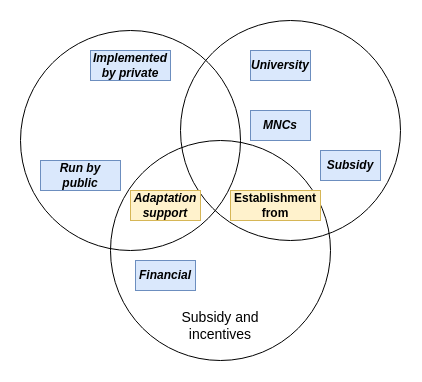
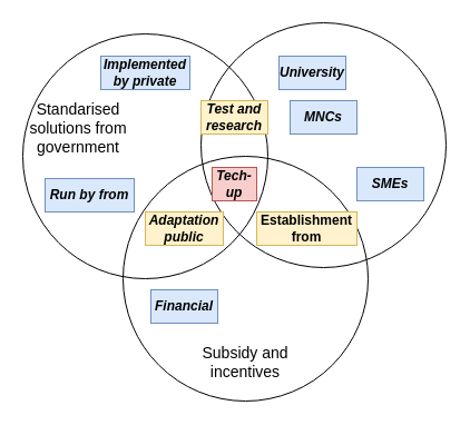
  <mxCell id="0" />
  <mxCell id="1" parent="0" />
  <mxCell id="2" value="" style="ellipse;whiteSpace=wrap;html=1;aspect=fixed;fillColor=none;" vertex="1" parent="1"><mxGeometry x="20" y="30" width="220" height="220" as="geometry" /></mxCell>
  <mxCell id="3" value="" style="ellipse;whiteSpace=wrap;html=1;aspect=fixed;fillColor=none;" vertex="1" parent="1"><mxGeometry x="110" y="140" width="220" height="220" as="geometry" /></mxCell>
  <mxCell id="4" value="" style="ellipse;whiteSpace=wrap;html=1;aspect=fixed;fillColor=none;" vertex="1" parent="1"><mxGeometry x="180" y="20" width="220" height="220" as="geometry" /></mxCell>
+ <mxCell id="5" value="&lt;b&gt;&lt;i&gt;Tech-&lt;/i&gt;&lt;/b&gt;&lt;div&gt;&lt;b&gt;&lt;i&gt;up&lt;/i&gt;&lt;/b&gt;&lt;/div&gt;" style="text;html=1;align=center;verticalAlign=middle;whiteSpace=wrap;rounded=0;fillColor=#f8cecc;strokeColor=#b85450;" vertex="1" parent="1"><mxGeometry x="190" y="150" width="40" height="30" as="geometry" /></mxCell>
+ <mxCell id="6" value="&lt;b&gt;&lt;i&gt;Test and research&lt;/i&gt;&lt;/b&gt;" style="text;html=1;align=center;verticalAlign=middle;whiteSpace=wrap;rounded=0;fillColor=#fff2cc;strokeColor=#d6b656;" vertex="1" parent="1"><mxGeometry x="180" y="90" width="60" height="30" as="geometry" /></mxCell>
+ <mxCell id="7" value="&lt;font style=&quot;font-size: 14px;&quot;&gt;Standarised solutions from government&lt;/font&gt;" style="text;html=1;align=center;verticalAlign=middle;whiteSpace=wrap;rounded=0;" vertex="1" parent="1"><mxGeometry x="20" y="100" width="100" height="30" as="geometry" /></mxCell>
  <mxCell id="8" value="&lt;font style=&quot;font-size: 14px;&quot;&gt;Subsidy and incentives&lt;/font&gt;" style="text;html=1;align=center;verticalAlign=middle;whiteSpace=wrap;rounded=0;" vertex="1" parent="1"><mxGeometry x="180" y="310" width="80" height="30" as="geometry" /></mxCell>
- <mxCell id="9" value="&lt;b&gt;&lt;i&gt;Adaptation support&lt;/i&gt;&lt;/b&gt;" style="text;html=1;align=center;verticalAlign=middle;whiteSpace=wrap;rounded=0;fillColor=#fff2cc;strokeColor=#d6b656;" vertex="1" parent="1"><mxGeometry x="130" y="190" width="70" height="30" as="geometry" /></mxCell>
+ <mxCell id="9" value="&lt;b&gt;&lt;i&gt;Adaptation public&lt;/i&gt;&lt;/b&gt;" style="text;html=1;align=center;verticalAlign=middle;whiteSpace=wrap;rounded=0;fillColor=#fff2cc;strokeColor=#d6b656;" vertex="1" parent="1"><mxGeometry x="130" y="190" width="70" height="30" as="geometry" /></mxCell>
  <mxCell id="10" value="&lt;b&gt;Establishment from&lt;br&gt;&lt;/b&gt;" style="text;html=1;align=center;verticalAlign=middle;whiteSpace=wrap;rounded=0;fillColor=#fff2cc;strokeColor=#d6b656;" vertex="1" parent="1"><mxGeometry x="230" y="190" width="90" height="30" as="geometry" /></mxCell>
  <mxCell id="11" value="&lt;b&gt;&lt;i&gt;University&lt;/i&gt;&lt;/b&gt;" style="text;html=1;align=center;verticalAlign=middle;whiteSpace=wrap;rounded=0;fillColor=#dae8fc;strokeColor=#6c8ebf;" vertex="1" parent="1"><mxGeometry x="250" y="50" width="60" height="30" as="geometry" /></mxCell>
- <mxCell id="12" value="&lt;b&gt;&lt;i&gt;Subsidy&lt;/i&gt;&lt;/b&gt;" style="text;html=1;align=center;verticalAlign=middle;whiteSpace=wrap;rounded=0;fillColor=#dae8fc;strokeColor=#6c8ebf;" vertex="1" parent="1"><mxGeometry x="320" y="150" width="60" height="30" as="geometry" /></mxCell>
- <mxCell id="13" value="&lt;b&gt;&lt;i&gt;MNCs&lt;/i&gt;&lt;/b&gt;" style="text;html=1;align=center;verticalAlign=middle;whiteSpace=wrap;rounded=0;fillColor=#dae8fc;strokeColor=#6c8ebf;" vertex="1" parent="1"><mxGeometry x="250" y="110" width="60" height="30" as="geometry" /></mxCell>
+ <mxCell id="12" value="&lt;b&gt;&lt;i&gt;SMEs&lt;/i&gt;&lt;/b&gt;" style="text;html=1;align=center;verticalAlign=middle;whiteSpace=wrap;rounded=0;fillColor=#dae8fc;strokeColor=#6c8ebf;" vertex="1" parent="1"><mxGeometry x="320" y="150" width="60" height="30" as="geometry" /></mxCell>
+ <mxCell id="13" value="&lt;b&gt;&lt;i&gt;MNCs&lt;/i&gt;&lt;/b&gt;" style="text;html=1;align=center;verticalAlign=middle;whiteSpace=wrap;rounded=0;fillColor=#dae8fc;strokeColor=#6c8ebf;" vertex="1" parent="1"><mxGeometry x="260" y="90" width="60" height="30" as="geometry" /></mxCell>
  <mxCell id="14" value="&lt;b&gt;&lt;i&gt;Financial&lt;/i&gt;&lt;/b&gt;" style="text;html=1;align=center;verticalAlign=middle;whiteSpace=wrap;rounded=0;fillColor=#dae8fc;strokeColor=#6c8ebf;" vertex="1" parent="1"><mxGeometry x="135" y="260" width="60" height="30" as="geometry" /></mxCell>
  <mxCell id="15" value="&lt;b&gt;&lt;i&gt;Implemented by private&lt;/i&gt;&lt;/b&gt;" style="text;html=1;align=center;verticalAlign=middle;whiteSpace=wrap;rounded=0;fillColor=#dae8fc;strokeColor=#6c8ebf;" vertex="1" parent="1"><mxGeometry x="90" y="50" width="80" height="30" as="geometry" /></mxCell>
- <mxCell id="16" value="&lt;b&gt;&lt;i&gt;Run by public&lt;/i&gt;&lt;/b&gt;" style="text;html=1;align=center;verticalAlign=middle;whiteSpace=wrap;rounded=0;fillColor=#dae8fc;strokeColor=#6c8ebf;" vertex="1" parent="1"><mxGeometry x="40" y="160" width="80" height="30" as="geometry" /></mxCell>
+ <mxCell id="16" value="&lt;b&gt;&lt;i&gt;Run by from&lt;/i&gt;&lt;/b&gt;" style="text;html=1;align=center;verticalAlign=middle;whiteSpace=wrap;rounded=0;fillColor=#dae8fc;strokeColor=#6c8ebf;" vertex="1" parent="1"><mxGeometry x="40" y="160" width="80" height="30" as="geometry" /></mxCell>
